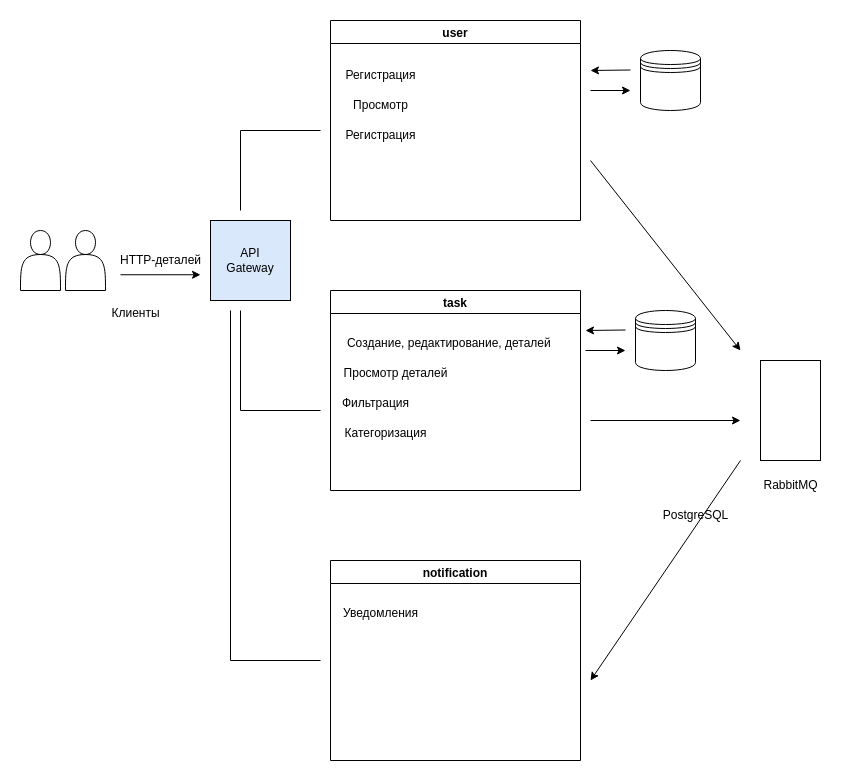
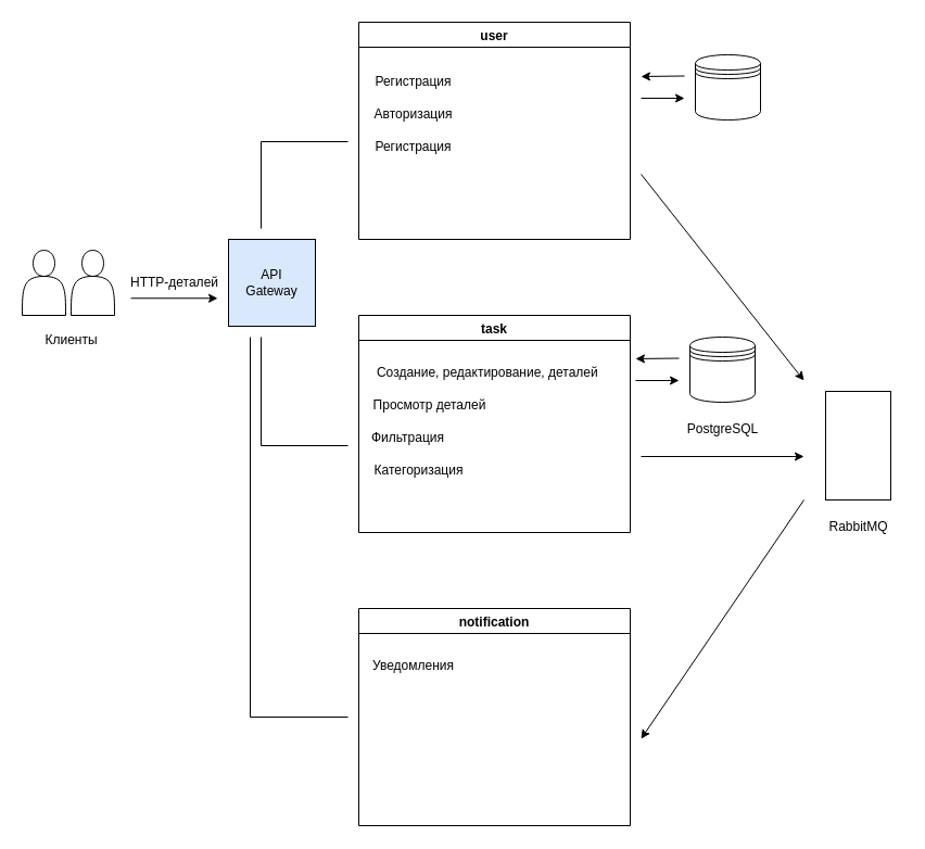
  <mxCell id="0" />
  <mxCell id="1" parent="0" />
  <mxCell id="2" value="" style="shape=actor;whiteSpace=wrap;html=1;" parent="1" vertex="1"><mxGeometry x="20" y="230" width="40" height="60" as="geometry" /></mxCell>
- <mxCell id="3" value="Клиенты" style="text;html=1;align=center;verticalAlign=middle;resizable=0;points=[];autosize=1;strokeColor=none;fillColor=none;" parent="1" vertex="1"><mxGeometry x="100" y="298" width="70" height="30" as="geometry" /></mxCell>
+ <mxCell id="3" value="Клиенты" style="text;html=1;align=center;verticalAlign=middle;resizable=0;points=[];autosize=1;strokeColor=none;fillColor=none;" parent="1" vertex="1"><mxGeometry x="30" y="298" width="70" height="30" as="geometry" /></mxCell>
  <mxCell id="4" value="" style="shape=actor;whiteSpace=wrap;html=1;" parent="1" vertex="1"><mxGeometry x="65" y="230" width="40" height="60" as="geometry" /></mxCell>
  <mxCell id="5" value="" style="endArrow=classic;html=1;rounded=0;" parent="1" edge="1"><mxGeometry width="50" height="50" relative="1" as="geometry"><mxPoint x="120" y="274.25" as="sourcePoint" /><mxPoint x="200" y="274.25" as="targetPoint" /></mxGeometry></mxCell>
  <mxCell id="6" value="HTTP-деталей" style="text;html=1;align=center;verticalAlign=middle;resizable=0;points=[];autosize=1;strokeColor=none;fillColor=none;" parent="1" vertex="1"><mxGeometry x="110" y="244.75" width="100" height="30" as="geometry" /></mxCell>
  <mxCell id="7" value="API &lt;br&gt;Gateway" style="whiteSpace=wrap;html=1;aspect=fixed;fillColor=#dae8fc;" parent="1" vertex="1"><mxGeometry x="210" y="220" width="80" height="80" as="geometry" /></mxCell>
  <mxCell id="8" value="user" style="swimlane;" parent="1" vertex="1"><mxGeometry x="330" y="20" width="250" height="200" as="geometry" /></mxCell>
  <mxCell id="9" value="Регистрация" style="text;html=1;align=center;verticalAlign=middle;resizable=0;points=[];autosize=1;strokeColor=none;fillColor=none;" parent="8" vertex="1"><mxGeometry y="40" width="100" height="30" as="geometry" /></mxCell>
- <mxCell id="10" value="Просмотр" style="text;html=1;align=center;verticalAlign=middle;resizable=0;points=[];autosize=1;strokeColor=none;fillColor=none;" parent="8" vertex="1"><mxGeometry y="70" width="100" height="30" as="geometry" /></mxCell>
+ <mxCell id="10" value="Авторизация" style="text;html=1;align=center;verticalAlign=middle;resizable=0;points=[];autosize=1;strokeColor=none;fillColor=none;" parent="8" vertex="1"><mxGeometry y="70" width="100" height="30" as="geometry" /></mxCell>
  <mxCell id="11" value="Регистрация" style="text;html=1;align=center;verticalAlign=middle;resizable=0;points=[];autosize=1;strokeColor=none;fillColor=none;" parent="8" vertex="1"><mxGeometry y="100" width="100" height="30" as="geometry" /></mxCell>
  <mxCell id="12" value="task" style="swimlane;" parent="1" vertex="1"><mxGeometry x="330" y="290" width="250" height="200" as="geometry" /></mxCell>
  <mxCell id="13" value="Создание, редактирование, деталей&amp;nbsp;" style="text;html=1;align=center;verticalAlign=middle;resizable=0;points=[];autosize=1;strokeColor=none;fillColor=none;" parent="12" vertex="1"><mxGeometry y="38" width="240" height="30" as="geometry" /></mxCell>
  <mxCell id="14" value="Просмотр деталей" style="text;html=1;align=center;verticalAlign=middle;resizable=0;points=[];autosize=1;strokeColor=none;fillColor=none;" parent="12" vertex="1"><mxGeometry y="68" width="130" height="30" as="geometry" /></mxCell>
  <mxCell id="15" value="Фильтрация" style="text;html=1;align=center;verticalAlign=middle;resizable=0;points=[];autosize=1;strokeColor=none;fillColor=none;" parent="12" vertex="1"><mxGeometry y="98" width="90" height="30" as="geometry" /></mxCell>
  <mxCell id="16" value="Категоризация" style="text;html=1;align=center;verticalAlign=middle;resizable=0;points=[];autosize=1;strokeColor=none;fillColor=none;" parent="12" vertex="1"><mxGeometry y="128" width="110" height="30" as="geometry" /></mxCell>
  <mxCell id="17" value="" style="shape=datastore;whiteSpace=wrap;html=1;" parent="1" vertex="1"><mxGeometry x="640" y="50" width="60" height="60" as="geometry" /></mxCell>
  <mxCell id="18" value="" style="endArrow=classic;html=1;rounded=0;" parent="1" edge="1"><mxGeometry width="50" height="50" relative="1" as="geometry"><mxPoint x="630" y="69.5" as="sourcePoint" /><mxPoint x="590" y="70" as="targetPoint" /></mxGeometry></mxCell>
  <mxCell id="19" value="" style="endArrow=classic;html=1;rounded=0;" parent="1" edge="1"><mxGeometry width="50" height="50" relative="1" as="geometry"><mxPoint x="590" y="90" as="sourcePoint" /><mxPoint x="630" y="90" as="targetPoint" /></mxGeometry></mxCell>
  <mxCell id="20" value="" style="shape=datastore;whiteSpace=wrap;html=1;" parent="1" vertex="1"><mxGeometry x="635" y="310" width="60" height="60" as="geometry" /></mxCell>
  <mxCell id="21" value="" style="endArrow=classic;html=1;rounded=0;" parent="1" edge="1"><mxGeometry width="50" height="50" relative="1" as="geometry"><mxPoint x="625" y="329.5" as="sourcePoint" /><mxPoint x="585" y="330" as="targetPoint" /></mxGeometry></mxCell>
  <mxCell id="22" value="" style="endArrow=classic;html=1;rounded=0;" parent="1" edge="1"><mxGeometry width="50" height="50" relative="1" as="geometry"><mxPoint x="585" y="350" as="sourcePoint" /><mxPoint x="625" y="350" as="targetPoint" /></mxGeometry></mxCell>
- <mxCell id="23" value="PostgreSQL" style="text;html=1;align=center;verticalAlign=middle;resizable=0;points=[];autosize=1;strokeColor=none;fillColor=none;" parent="1" vertex="1"><mxGeometry x="650" y="500" width="90" height="30" as="geometry" /></mxCell>
+ <mxCell id="23" value="PostgreSQL" style="text;html=1;align=center;verticalAlign=middle;resizable=0;points=[];autosize=1;strokeColor=none;fillColor=none;" parent="1" vertex="1"><mxGeometry x="620" y="380" width="90" height="30" as="geometry" /></mxCell>
  <mxCell id="24" value="notification" style="swimlane;" parent="1" vertex="1"><mxGeometry x="330" y="560" width="250" height="200" as="geometry" /></mxCell>
  <mxCell id="25" value="Уведомления" style="text;html=1;align=center;verticalAlign=middle;resizable=0;points=[];autosize=1;strokeColor=none;fillColor=none;" parent="24" vertex="1"><mxGeometry y="38" width="100" height="30" as="geometry" /></mxCell>
  <mxCell id="26" value="" style="endArrow=none;html=1;rounded=0;" parent="1" edge="1"><mxGeometry width="50" height="50" relative="1" as="geometry"><mxPoint x="240" y="210" as="sourcePoint" /><mxPoint x="320" y="130" as="targetPoint" /><Array as="points"><mxPoint x="240" y="130" /></Array></mxGeometry></mxCell>
  <mxCell id="27" value="" style="endArrow=none;html=1;rounded=0;" parent="1" edge="1"><mxGeometry width="50" height="50" relative="1" as="geometry"><mxPoint x="240" y="310" as="sourcePoint" /><mxPoint x="320" y="410" as="targetPoint" /><Array as="points"><mxPoint x="240" y="410" /></Array></mxGeometry></mxCell>
  <mxCell id="28" value="" style="endArrow=none;html=1;rounded=0;" parent="1" edge="1"><mxGeometry width="50" height="50" relative="1" as="geometry"><mxPoint x="230" y="310" as="sourcePoint" /><mxPoint x="320" y="660" as="targetPoint" /><Array as="points"><mxPoint x="230" y="660" /></Array></mxGeometry></mxCell>
  <mxCell id="29" value="" style="endArrow=classic;html=1;rounded=0;" parent="1" edge="1"><mxGeometry width="50" height="50" relative="1" as="geometry"><mxPoint x="740" y="460" as="sourcePoint" /><mxPoint x="590" y="680" as="targetPoint" /></mxGeometry></mxCell>
  <mxCell id="30" value="RabbitMQ" style="text;html=1;align=center;verticalAlign=middle;resizable=0;points=[];autosize=1;strokeColor=none;fillColor=none;" parent="1" vertex="1"><mxGeometry x="750" y="470" width="80" height="30" as="geometry" /></mxCell>
  <mxCell id="31" value="" style="rounded=0;whiteSpace=wrap;html=1;" parent="1" vertex="1"><mxGeometry x="760" y="360" width="60" height="100" as="geometry" /></mxCell>
  <mxCell id="32" value="" style="endArrow=classic;html=1;rounded=0;" edge="1" parent="1"><mxGeometry width="50" height="50" relative="1" as="geometry"><mxPoint x="590" y="160" as="sourcePoint" /><mxPoint x="740" y="350" as="targetPoint" /></mxGeometry></mxCell>
  <mxCell id="33" value="" style="endArrow=classic;html=1;rounded=0;" edge="1" parent="1"><mxGeometry width="50" height="50" relative="1" as="geometry"><mxPoint x="590" y="420" as="sourcePoint" /><mxPoint x="740" y="420" as="targetPoint" /></mxGeometry></mxCell>
